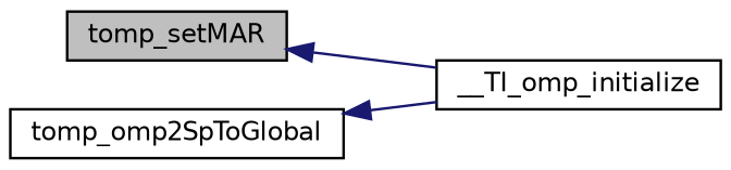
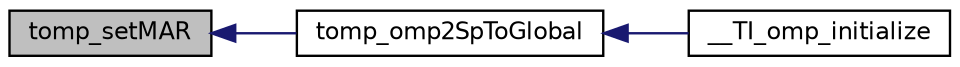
  digraph {
    rankdir=LR
    node [color=black fillcolor=white fontname=Helvetica fontsize=10 shape=record style=filled]
    edge [color=midnightblue dir=back fontname=Helvetica fontsize=10 labelfontname=Helvetica labelfontsize=10 style=solid]
    n1 [fillcolor=grey75 fontcolor=black height=0.2 label=tomp_setMAR width=0.4]
    n2 [height=0.2 label=tomp_omp2SpToGlobal width=0.4]
    n3 [height=0.2 label=__TI_omp_initialize width=0.4]
-   n1 -> n3
+   n1 -> n2
    n2 -> n3
  }
